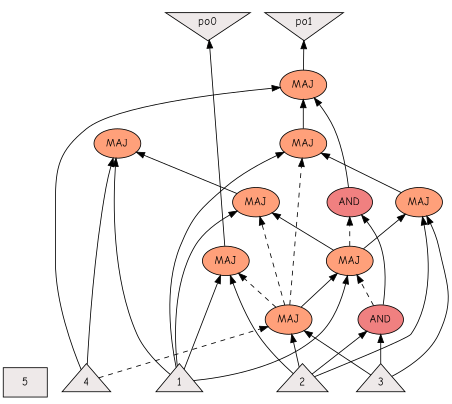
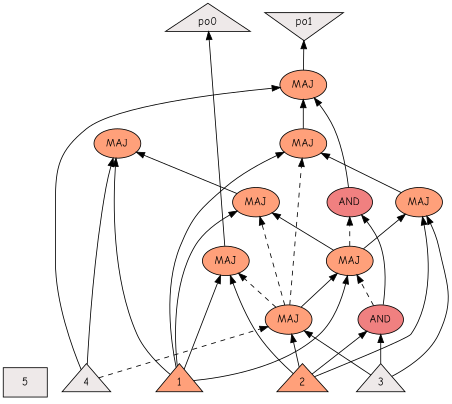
  digraph {
    fontname="Comic Neue"
    rankdir=BT
    node [fillcolor=lightsalmon fontname="Comic Neue" shape=ellipse style=filled]
    edge [fontname="Comic Neue" style=solid]
    n1 [fillcolor=snow2 label=5 shape=box]
-   n2 [fillcolor=snow2 label=1 shape=triangle]
-   n3 [fillcolor=snow2 label=2 shape=triangle]
+   n2 [label=1 shape=triangle]
+   n3 [label=2 shape=triangle]
    n4 [fillcolor=snow2 label=3 shape=triangle]
    n5 [fillcolor=snow2 label=4 shape=triangle]
    n6 [label=MAJ]
    n7 [fillcolor=lightcoral label=AND]
    n8 [label=MAJ]
    n9 [label=MAJ]
    n10 [fillcolor=lightcoral label=AND]
    n11 [label=MAJ]
    n12 [label=MAJ]
    n13 [label=MAJ]
    n14 [label=MAJ]
    n15 [label=MAJ]
-   po0 [fillcolor=snow2 shape=invtriangle]
+   po0 [fillcolor=snow2 shape=triangle]
    po1 [fillcolor=snow2 shape=invtriangle]
    subgraph sub_1 {
      rank=same
      n1
      n2
      n3
      n4
      n5
    }
    subgraph sub_2 {
      rank=same
      n6
      n7
    }
    subgraph sub_3 {
      rank=same
      n8
      n9
    }
    subgraph sub_4 {
      rank=same
      n10
      n11
      n12
    }
    subgraph sub_5 {
      rank=same
      n13
      n14
    }
    subgraph sub_6 {
      rank=same
      n15
    }
    subgraph sub_7 {
      rank=same
      po0
      po1
    }
    n2 -> n8
    n2 -> n9
    n2 -> n12
    n2 -> n13
    n2 -> n14
    n3 -> n6
    n3 -> n7
    n3 -> n8
    n3 -> n11
    n4 -> n6
    n4 -> n7
    n4 -> n11
    n5 -> n6 [style=dashed]
    n5 -> n14
    n5 -> n15
    n6 -> n8 [style=dashed]
    n6 -> n9
    n6 -> n12 [style=dashed]
    n6 -> n13 [style=dashed]
    n7 -> n9 [style=dashed]
    n7 -> n10
    n8 -> po0
    n9 -> n10 [style=dashed]
    n9 -> n11
    n9 -> n12
    n10 -> n15
    n11 -> n13
    n12 -> n14
    n13 -> n15
    n15 -> po1
  }
